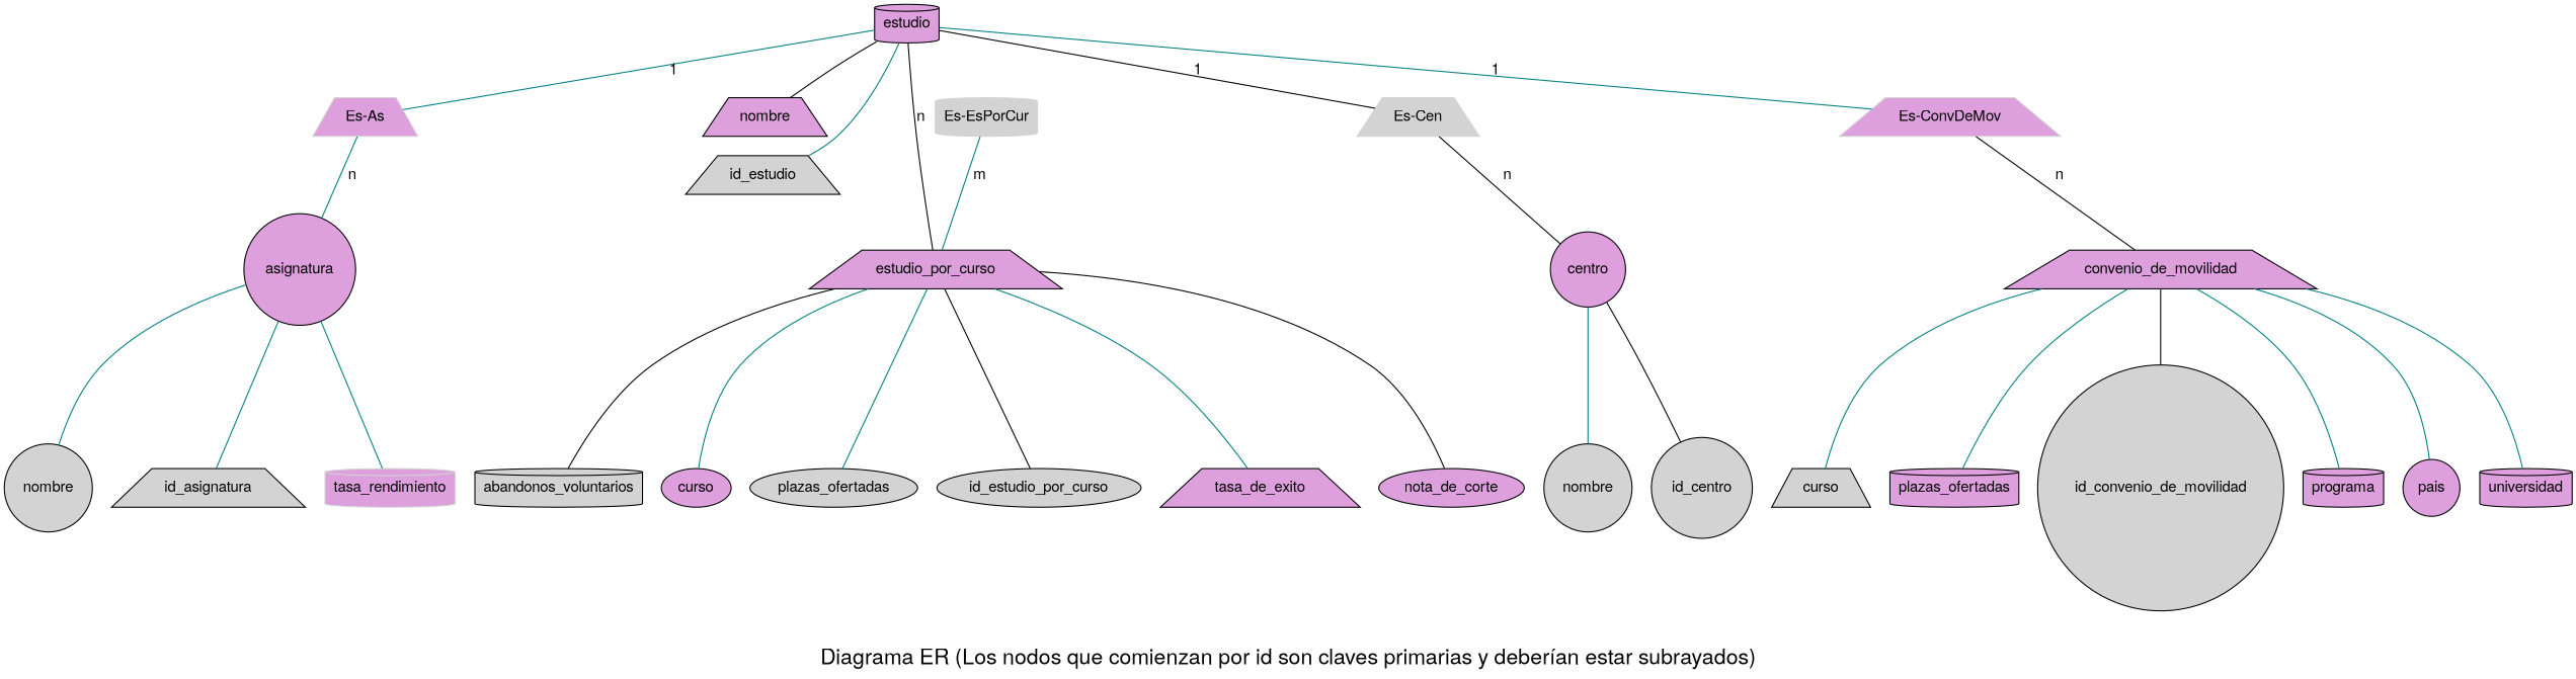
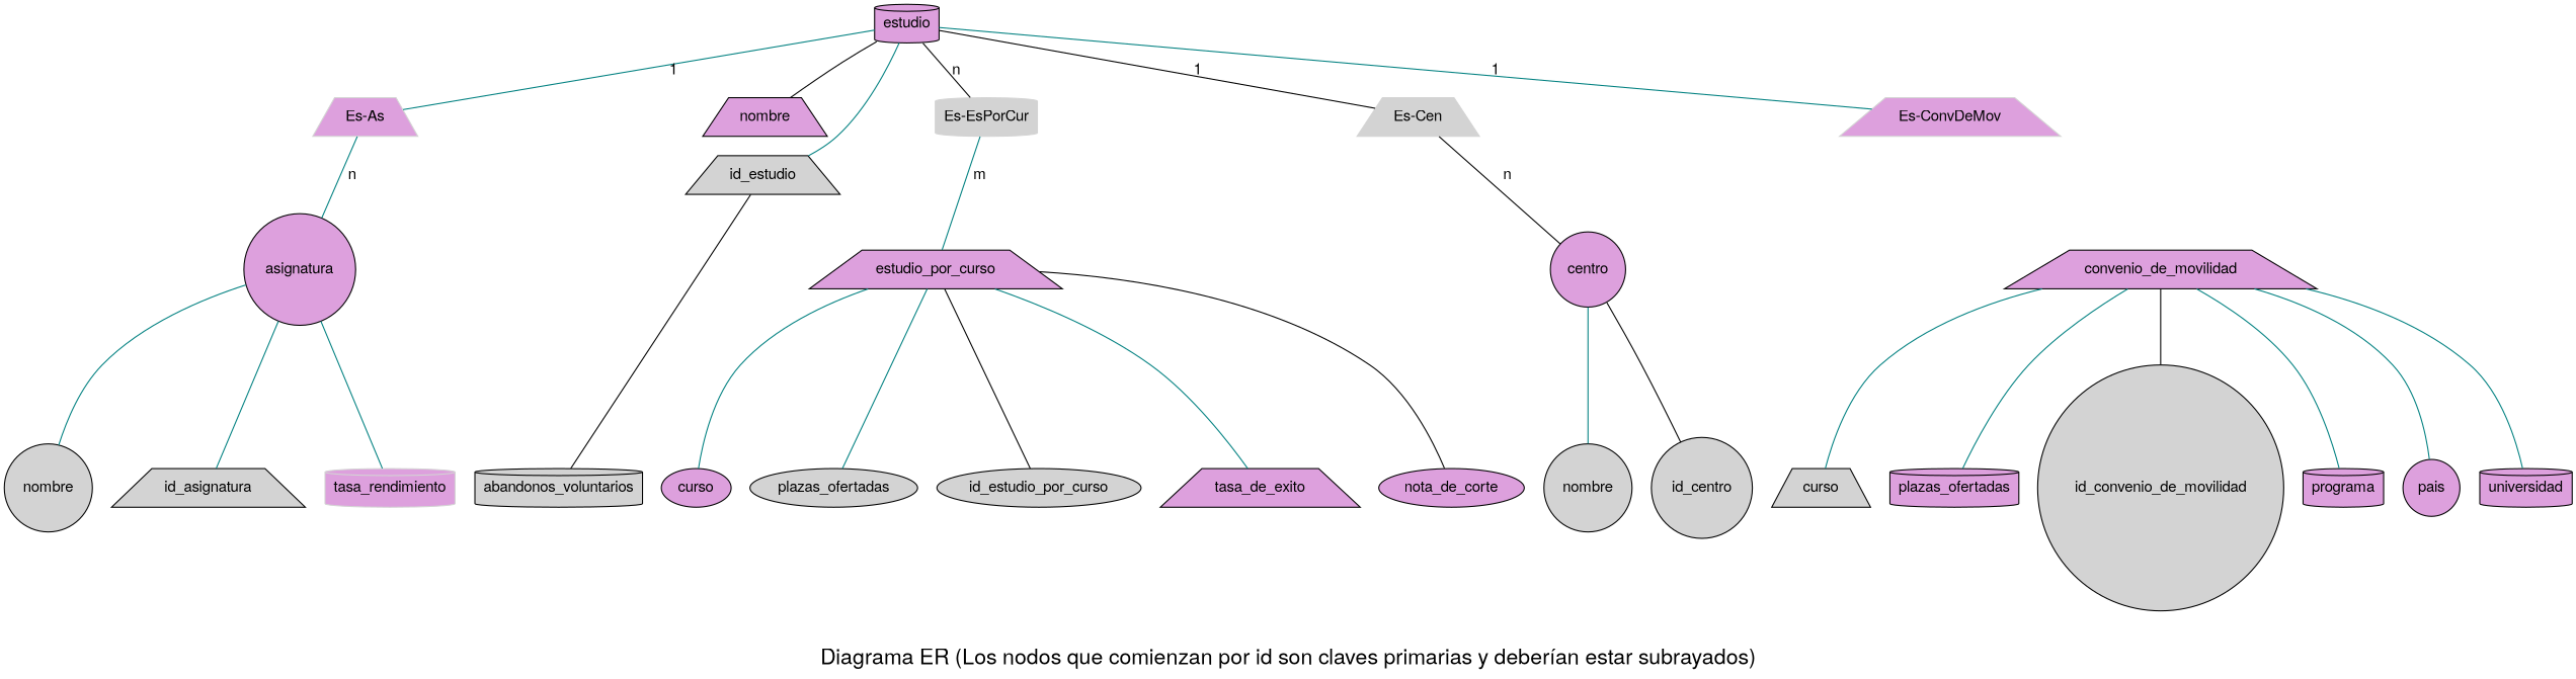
  graph {
    fontname="Helvetica,Arial,sans-serif"
    fontsize=20
    label="Diagrama ER (Los nodos que comienzan por id son claves primarias y deberían estar subrayados)"
    node [fillcolor=plum fontname="Helvetica,Arial,sans-serif" shape=trapezium style=filled]
    edge [color=teal fontname="Helvetica,Arial,sans-serif"]
    n1 [fillcolor=lightgrey label=nombre shape=circle]
    n2 [label=nombre]
    n3 [fillcolor=lightgrey label=nombre shape=circle]
    n4 [label=curso shape=ellipse]
    n5 [fillcolor=lightgrey label=curso]
    n6 [fillcolor=lightgrey label=plazas_ofertadas shape=ellipse]
    n7 [label=plazas_ofertadas shape=cylinder]
    asignatura [shape=circle]
    id_asignatura [fillcolor=lightgrey]
    tasa_rendimiento [color=lightgrey shape=cylinder]
    estudio [shape=cylinder]
    id_estudio [fillcolor=lightgrey]
    "Es-Cen" [color=lightgrey fillcolor=lightgrey]
    "Es-EsPorCur" [color=lightgrey fillcolor=lightgrey shape=cylinder]
    "Es-ConvDeMov" [color=lightgrey]
    "Es-As" [color=lightgrey]
    centro [shape=circle]
    estudio_por_curso
    convenio_de_movilidad
    id_estudio_por_curso [fillcolor=lightgrey shape=ellipse]
    tasa_de_exito
    nota_de_corte [shape=ellipse]
    abandonos_voluntarios [fillcolor=lightgrey shape=cylinder]
    id_centro [fillcolor=lightgrey shape=circle]
    id_convenio_de_movilidad [fillcolor=lightgrey shape=circle]
    programa [shape=cylinder]
    pais [shape=circle]
    universidad [shape=cylinder]
    subgraph sub_1 {
      n1
      n2
      n3
    }
    subgraph sub_2 {
      n4
      n5
    }
    subgraph sub_3 {
      n6
      n7
    }
    asignatura -- n1
    asignatura -- id_asignatura
    asignatura -- tasa_rendimiento
    estudio -- n2 [color=black]
    estudio -- id_estudio
    estudio -- "Es-Cen" [color=black label=1]
-   estudio -- estudio_por_curso [color=black label=n]
+   estudio -- "Es-EsPorCur" [color=black label=n]
    estudio -- "Es-ConvDeMov" [label=1]
    estudio -- "Es-As" [label=1]
    "Es-Cen" -- centro [color=black label=n]
    "Es-EsPorCur" -- estudio_por_curso [label=m]
-   "Es-ConvDeMov" -- convenio_de_movilidad [color=black label=n]
    "Es-As" -- asignatura [label=n]
    centro -- n3
    centro -- id_centro [color=black]
    estudio_por_curso -- n4
    estudio_por_curso -- n6
    estudio_por_curso -- id_estudio_por_curso [color=black]
    estudio_por_curso -- tasa_de_exito
    estudio_por_curso -- nota_de_corte [color=black]
-   estudio_por_curso -- abandonos_voluntarios [color=black]
+   id_estudio -- abandonos_voluntarios [color=black]
    convenio_de_movilidad -- n5
    convenio_de_movilidad -- n7
    convenio_de_movilidad -- id_convenio_de_movilidad [color=black]
    convenio_de_movilidad -- programa
    convenio_de_movilidad -- pais
    convenio_de_movilidad -- universidad
  }
